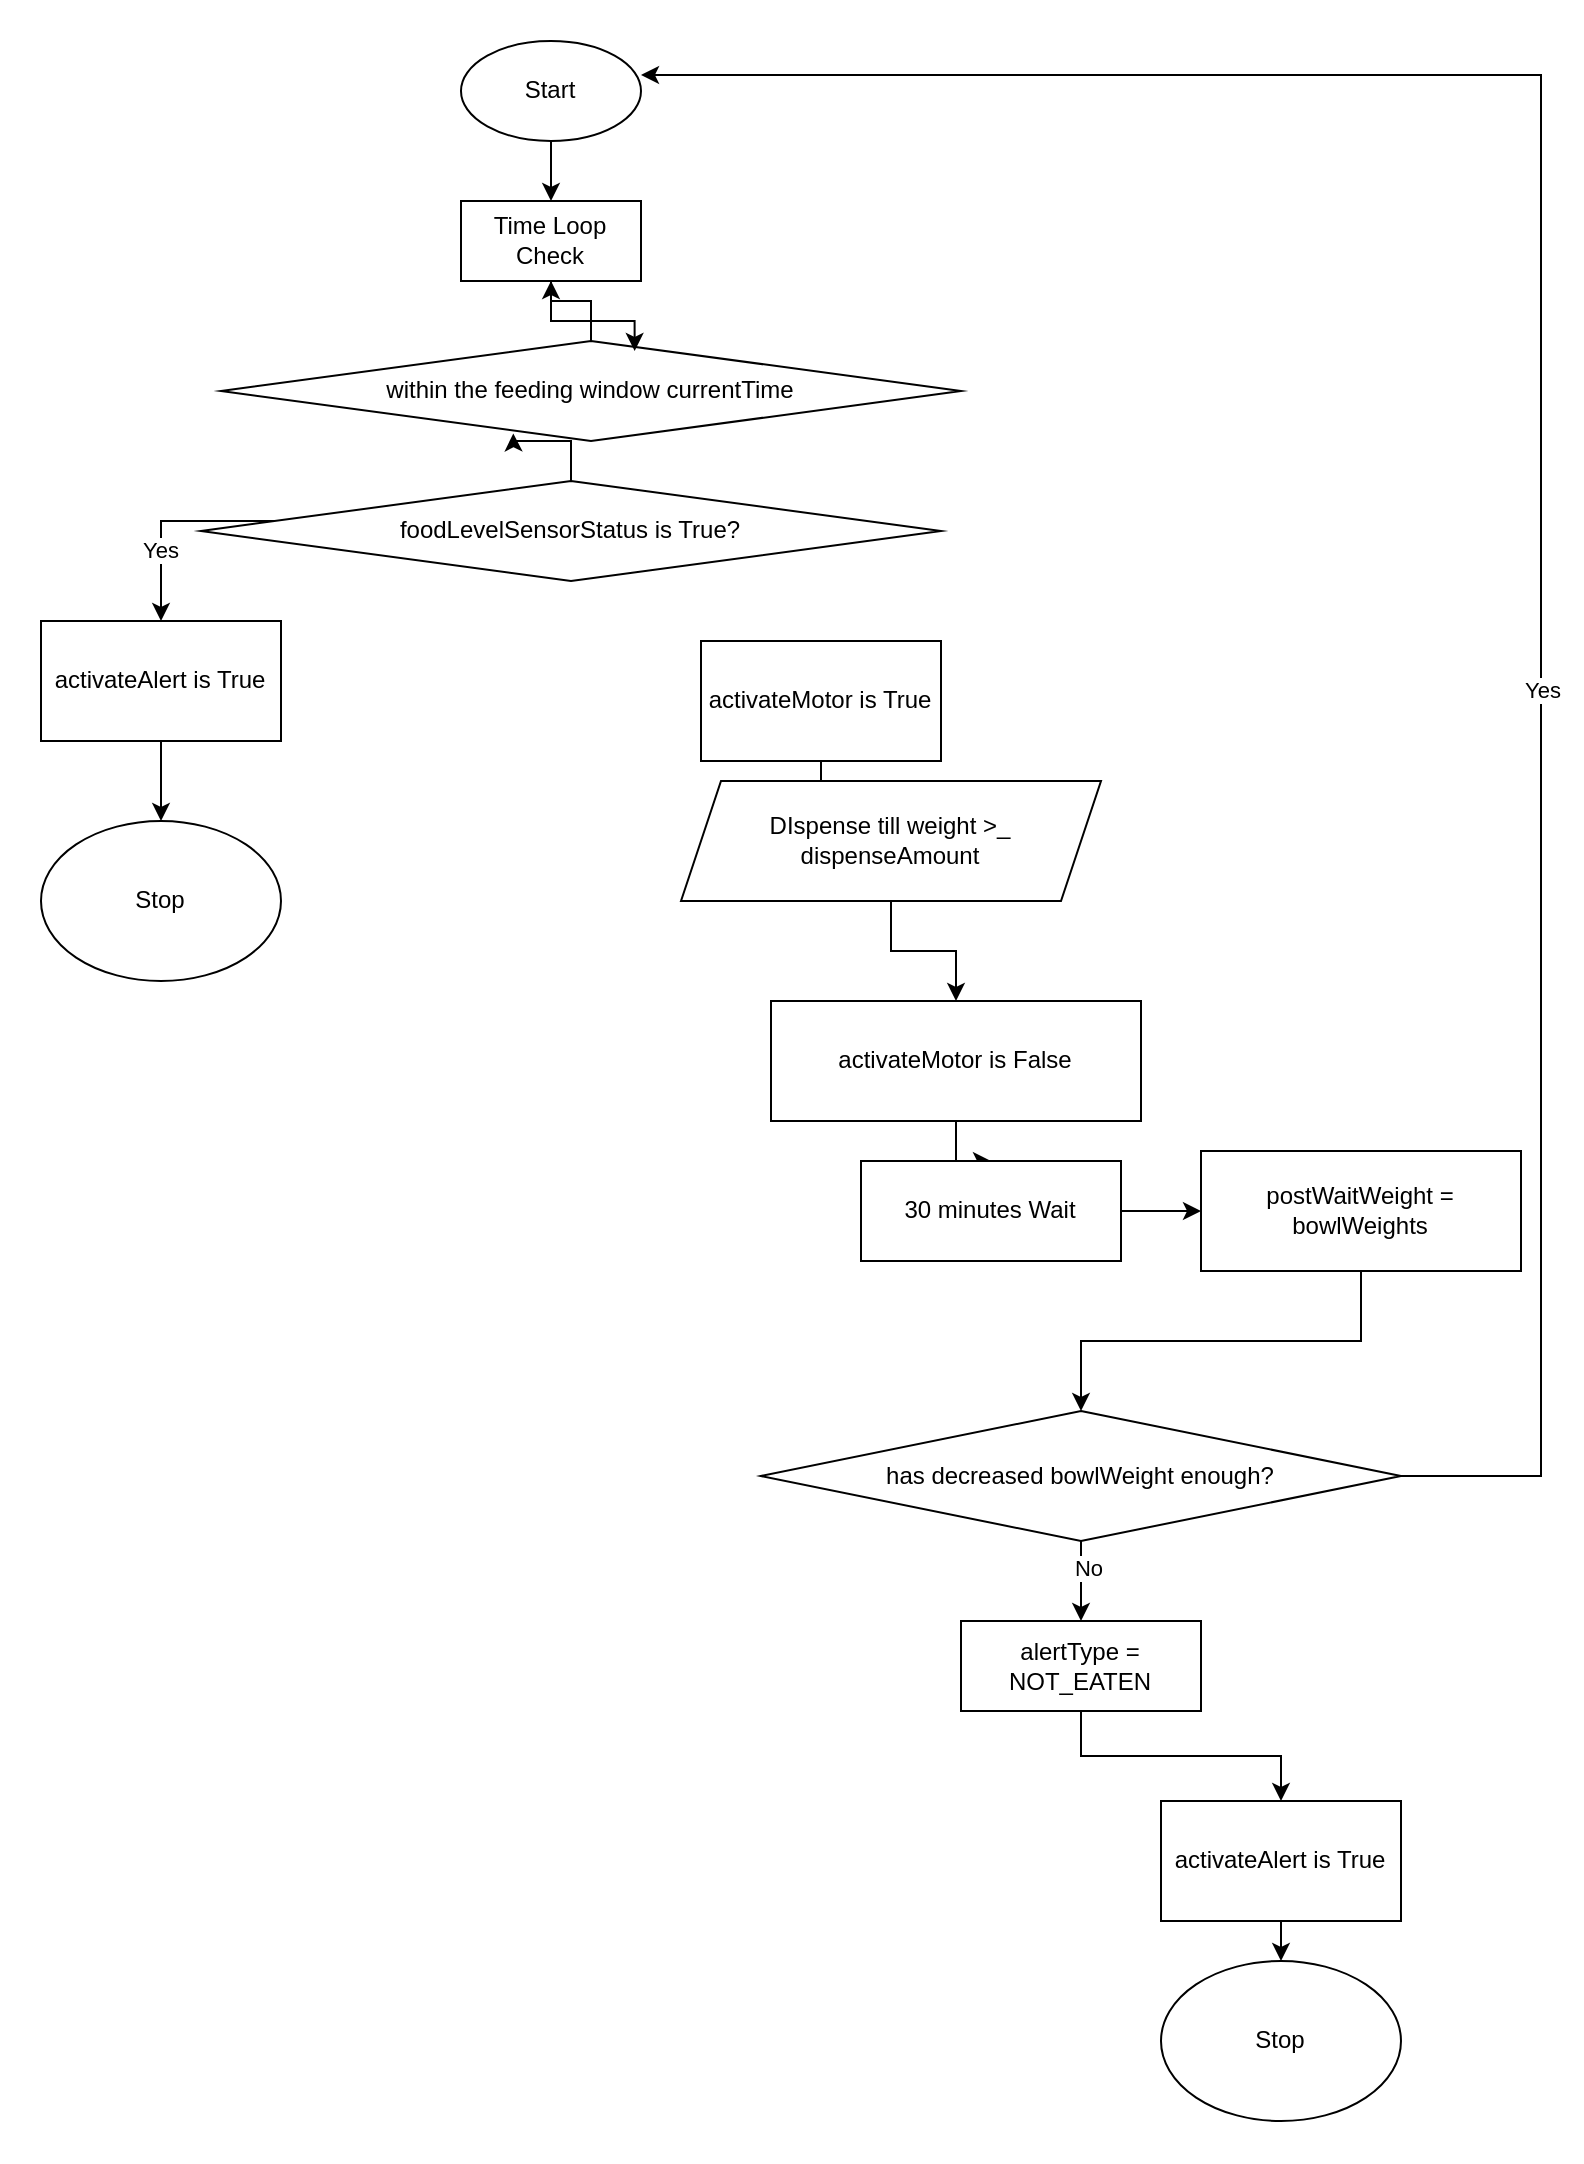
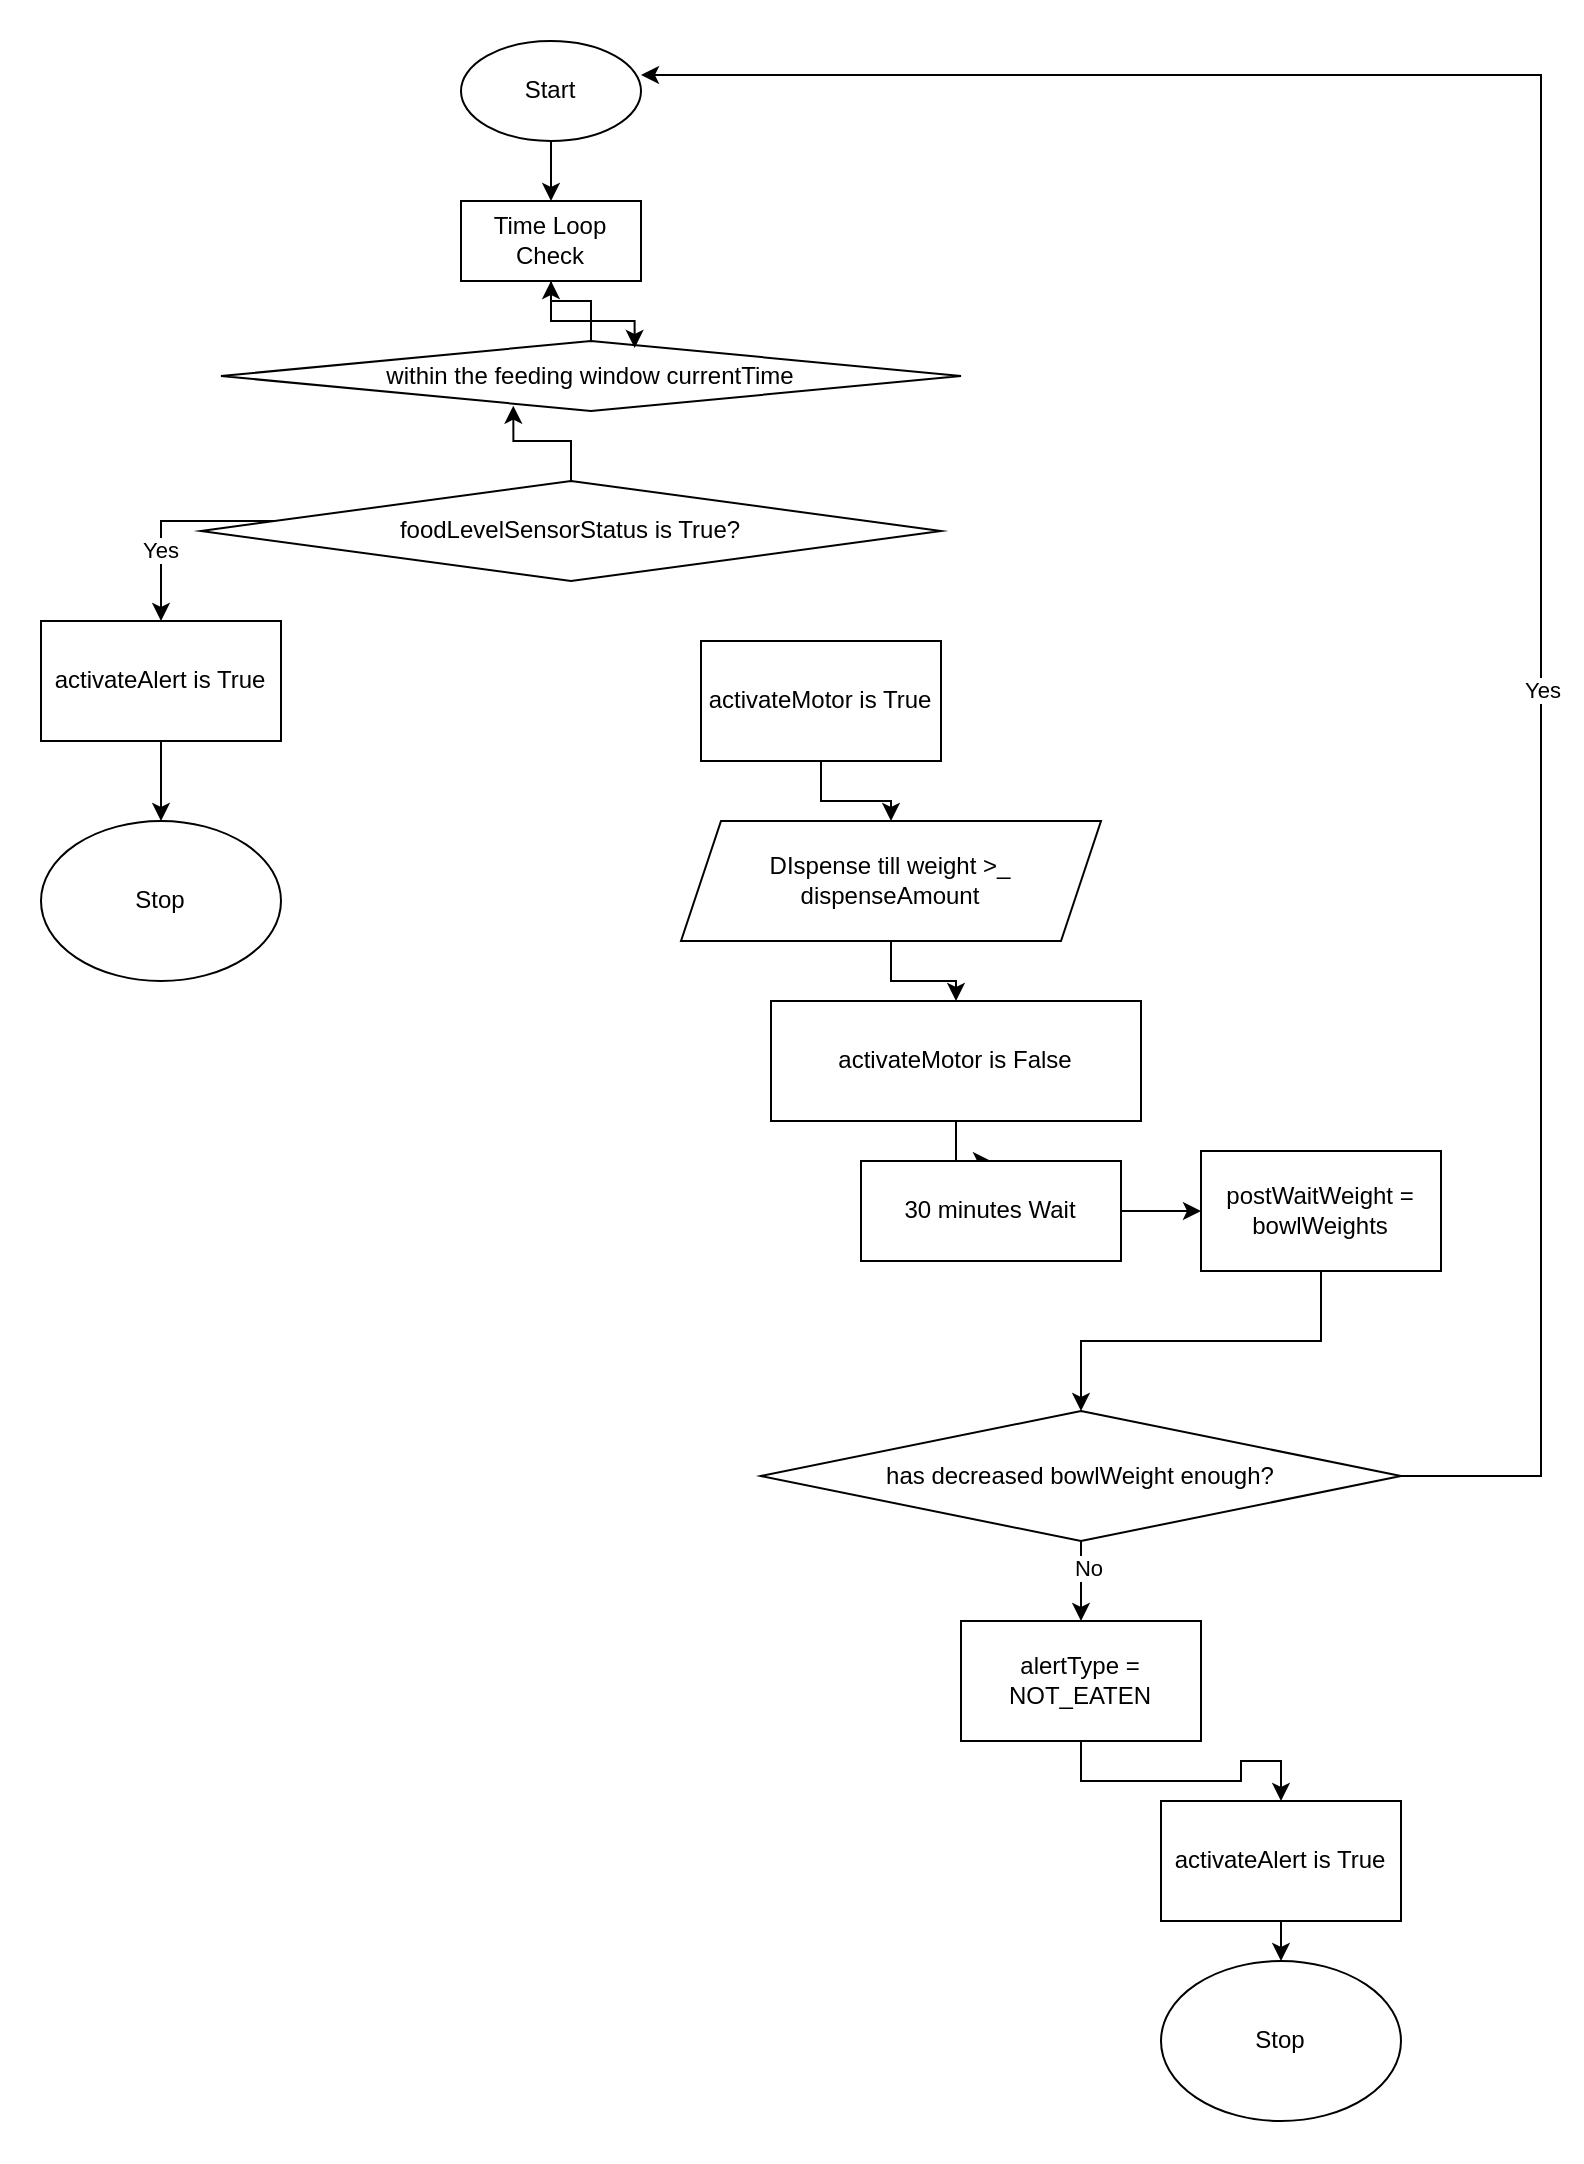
  <mxCell id="0" />
  <mxCell id="1" parent="0" />
  <mxCell id="2" style="edgeStyle=orthogonalEdgeStyle;rounded=0;orthogonalLoop=1;jettySize=auto;html=1;entryX=0.5;entryY=0;entryDx=0;entryDy=0;" edge="1" parent="1" source="3" target="4"><mxGeometry relative="1" as="geometry" /></mxCell>
  <mxCell id="3" value="Start" style="ellipse;whiteSpace=wrap;html=1;" vertex="1" parent="1"><mxGeometry x="230" y="20" width="90" height="50" as="geometry" /></mxCell>
  <mxCell id="4" value="Time Loop Check" style="rounded=0;whiteSpace=wrap;html=1;" vertex="1" parent="1"><mxGeometry x="230" y="100" width="90" height="40" as="geometry" /></mxCell>
  <mxCell id="5" style="edgeStyle=orthogonalEdgeStyle;rounded=0;orthogonalLoop=1;jettySize=auto;html=1;entryX=0.5;entryY=1;entryDx=0;entryDy=0;" edge="1" parent="1" source="6" target="4"><mxGeometry relative="1" as="geometry" /></mxCell>
- <mxCell id="6" value="within the feeding window currentTime" style="rhombus;whiteSpace=wrap;html=1;" vertex="1" parent="1"><mxGeometry x="110" y="170" width="370" height="50" as="geometry" /></mxCell>
+ <mxCell id="6" value="within the feeding window currentTime" style="rhombus;whiteSpace=wrap;html=1;" vertex="1" parent="1"><mxGeometry x="110" y="170" width="370" height="35" as="geometry" /></mxCell>
  <mxCell id="7" style="edgeStyle=orthogonalEdgeStyle;rounded=0;orthogonalLoop=1;jettySize=auto;html=1;entryX=0.559;entryY=0.1;entryDx=0;entryDy=0;entryPerimeter=0;" edge="1" parent="1" source="4" target="6"><mxGeometry relative="1" as="geometry" /></mxCell>
  <mxCell id="8" style="edgeStyle=orthogonalEdgeStyle;rounded=0;orthogonalLoop=1;jettySize=auto;html=1;" edge="1" parent="1" source="10" target="33"><mxGeometry relative="1" as="geometry"><mxPoint x="60" y="390" as="targetPoint" /><Array as="points"><mxPoint x="80" y="260" /></Array></mxGeometry></mxCell>
  <mxCell id="9" value="Yes" style="edgeLabel;html=1;align=center;verticalAlign=middle;resizable=0;points=[];" vertex="1" connectable="0" parent="8"><mxGeometry x="0.33" y="-1" relative="1" as="geometry"><mxPoint as="offset" /></mxGeometry></mxCell>
  <mxCell id="10" value="foodLevelSensorStatus is True?" style="rhombus;whiteSpace=wrap;html=1;" vertex="1" parent="1"><mxGeometry x="100" y="240" width="370" height="50" as="geometry" /></mxCell>
  <mxCell id="11" style="edgeStyle=orthogonalEdgeStyle;rounded=0;orthogonalLoop=1;jettySize=auto;html=1;entryX=0.395;entryY=0.924;entryDx=0;entryDy=0;entryPerimeter=0;" edge="1" parent="1" source="10" target="6"><mxGeometry relative="1" as="geometry" /></mxCell>
  <mxCell id="12" style="edgeStyle=orthogonalEdgeStyle;rounded=0;orthogonalLoop=1;jettySize=auto;html=1;" edge="1" parent="1" source="13" target="15"><mxGeometry relative="1" as="geometry" /></mxCell>
  <mxCell id="13" value="activateMotor is True" style="rounded=0;whiteSpace=wrap;html=1;" vertex="1" parent="1"><mxGeometry x="350" y="320" width="120" height="60" as="geometry" /></mxCell>
  <mxCell id="14" style="edgeStyle=orthogonalEdgeStyle;rounded=0;orthogonalLoop=1;jettySize=auto;html=1;" edge="1" parent="1" source="15" target="17"><mxGeometry relative="1" as="geometry"><mxPoint x="445" y="510" as="targetPoint" /></mxGeometry></mxCell>
- <mxCell id="15" value="DIspense till weight &amp;gt;_ dispenseAmount" style="shape=parallelogram;perimeter=parallelogramPerimeter;whiteSpace=wrap;html=1;fixedSize=1;" vertex="1" parent="1"><mxGeometry x="340" y="390" width="210" height="60" as="geometry" /></mxCell>
+ <mxCell id="15" value="DIspense till weight &amp;gt;_ dispenseAmount" style="shape=parallelogram;perimeter=parallelogramPerimeter;whiteSpace=wrap;html=1;fixedSize=1;" vertex="1" parent="1"><mxGeometry x="340" y="410" width="210" height="60" as="geometry" /></mxCell>
  <mxCell id="16" style="edgeStyle=orthogonalEdgeStyle;rounded=0;orthogonalLoop=1;jettySize=auto;html=1;" edge="1" parent="1" source="17" target="19"><mxGeometry relative="1" as="geometry"><mxPoint x="490" y="610" as="targetPoint" /></mxGeometry></mxCell>
  <mxCell id="17" value="activateMotor is False" style="rounded=0;whiteSpace=wrap;html=1;" vertex="1" parent="1"><mxGeometry x="385" y="500" width="185" height="60" as="geometry" /></mxCell>
  <mxCell id="18" value="" style="edgeStyle=orthogonalEdgeStyle;rounded=0;orthogonalLoop=1;jettySize=auto;html=1;" edge="1" parent="1" source="19" target="21"><mxGeometry relative="1" as="geometry" /></mxCell>
  <mxCell id="19" value="30 minutes Wait" style="rounded=0;whiteSpace=wrap;html=1;" vertex="1" parent="1"><mxGeometry x="430" y="580" width="130" height="50" as="geometry" /></mxCell>
  <mxCell id="20" value="" style="edgeStyle=orthogonalEdgeStyle;rounded=0;orthogonalLoop=1;jettySize=auto;html=1;" edge="1" parent="1" source="21" target="24"><mxGeometry relative="1" as="geometry" /></mxCell>
- <mxCell id="21" value="postWaitWeight = bowlWeights" style="rounded=0;whiteSpace=wrap;html=1;" vertex="1" parent="1"><mxGeometry x="600" y="575" width="160" height="60" as="geometry" /></mxCell>
+ <mxCell id="21" value="postWaitWeight = bowlWeights" style="rounded=0;whiteSpace=wrap;html=1;" vertex="1" parent="1"><mxGeometry x="600" y="575" width="120" height="60" as="geometry" /></mxCell>
  <mxCell id="22" style="edgeStyle=orthogonalEdgeStyle;rounded=0;orthogonalLoop=1;jettySize=auto;html=1;" edge="1" parent="1" source="24" target="28"><mxGeometry relative="1" as="geometry"><mxPoint x="540" y="820" as="targetPoint" /></mxGeometry></mxCell>
  <mxCell id="23" value="No" style="edgeLabel;html=1;align=center;verticalAlign=middle;resizable=0;points=[];" vertex="1" connectable="0" parent="22"><mxGeometry x="-0.364" y="3" relative="1" as="geometry"><mxPoint as="offset" /></mxGeometry></mxCell>
  <mxCell id="24" value="has decreased bowlWeight enough?" style="rhombus;whiteSpace=wrap;html=1;rounded=0;" vertex="1" parent="1"><mxGeometry x="380" y="705" width="320" height="65" as="geometry" /></mxCell>
  <mxCell id="25" style="edgeStyle=orthogonalEdgeStyle;rounded=0;orthogonalLoop=1;jettySize=auto;html=1;entryX=1;entryY=0.34;entryDx=0;entryDy=0;entryPerimeter=0;" edge="1" parent="1" source="24" target="3"><mxGeometry relative="1" as="geometry"><Array as="points"><mxPoint x="770" y="738" /><mxPoint x="770" y="37" /></Array></mxGeometry></mxCell>
  <mxCell id="26" value="Yes" style="edgeLabel;html=1;align=center;verticalAlign=middle;resizable=0;points=[];" vertex="1" connectable="0" parent="25"><mxGeometry x="-0.24" relative="1" as="geometry"><mxPoint y="1" as="offset" /></mxGeometry></mxCell>
  <mxCell id="27" style="edgeStyle=orthogonalEdgeStyle;rounded=0;orthogonalLoop=1;jettySize=auto;html=1;" edge="1" parent="1" source="28" target="30"><mxGeometry relative="1" as="geometry"><mxPoint x="540" y="920" as="targetPoint" /></mxGeometry></mxCell>
- <mxCell id="28" value="alertType = NOT_EATEN" style="rounded=0;whiteSpace=wrap;html=1;" vertex="1" parent="1"><mxGeometry x="480" y="810" width="120" height="45" as="geometry" /></mxCell>
+ <mxCell id="28" value="alertType = NOT_EATEN" style="rounded=0;whiteSpace=wrap;html=1;" vertex="1" parent="1"><mxGeometry x="480" y="810" width="120" height="60" as="geometry" /></mxCell>
  <mxCell id="29" style="edgeStyle=orthogonalEdgeStyle;rounded=0;orthogonalLoop=1;jettySize=auto;html=1;" edge="1" parent="1" source="30"><mxGeometry relative="1" as="geometry"><mxPoint x="640" y="980" as="targetPoint" /></mxGeometry></mxCell>
  <mxCell id="30" value="activateAlert is True" style="rounded=0;whiteSpace=wrap;html=1;" vertex="1" parent="1"><mxGeometry x="580" y="900" width="120" height="60" as="geometry" /></mxCell>
  <mxCell id="31" value="Stop" style="ellipse;whiteSpace=wrap;html=1;" vertex="1" parent="1"><mxGeometry x="580" y="980" width="120" height="80" as="geometry" /></mxCell>
  <mxCell id="32" style="edgeStyle=orthogonalEdgeStyle;rounded=0;orthogonalLoop=1;jettySize=auto;html=1;" edge="1" parent="1" source="33" target="34"><mxGeometry relative="1" as="geometry"><mxPoint x="80" y="450" as="targetPoint" /></mxGeometry></mxCell>
  <mxCell id="33" value="activateAlert is True" style="rounded=0;whiteSpace=wrap;html=1;" vertex="1" parent="1"><mxGeometry x="20" y="310" width="120" height="60" as="geometry" /></mxCell>
  <mxCell id="34" value="Stop" style="ellipse;whiteSpace=wrap;html=1;" vertex="1" parent="1"><mxGeometry x="20" y="410" width="120" height="80" as="geometry" /></mxCell>
